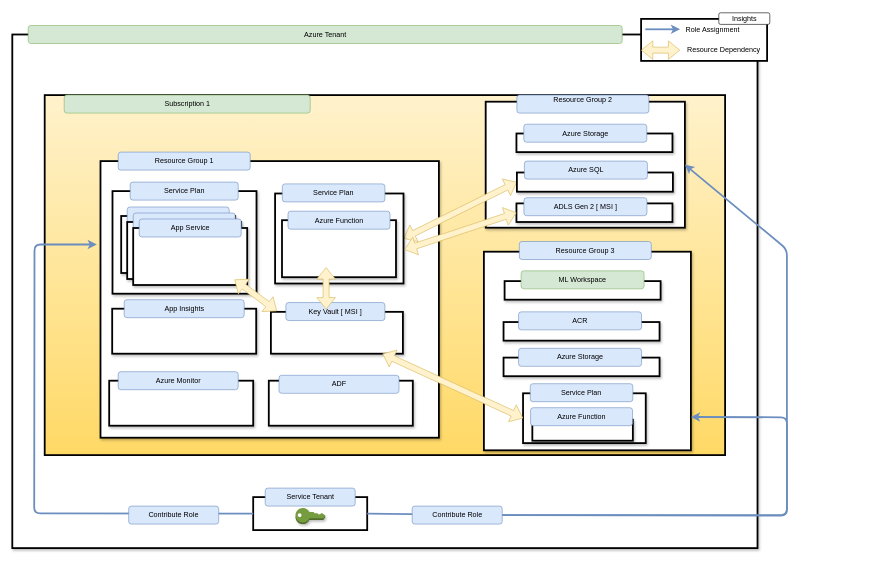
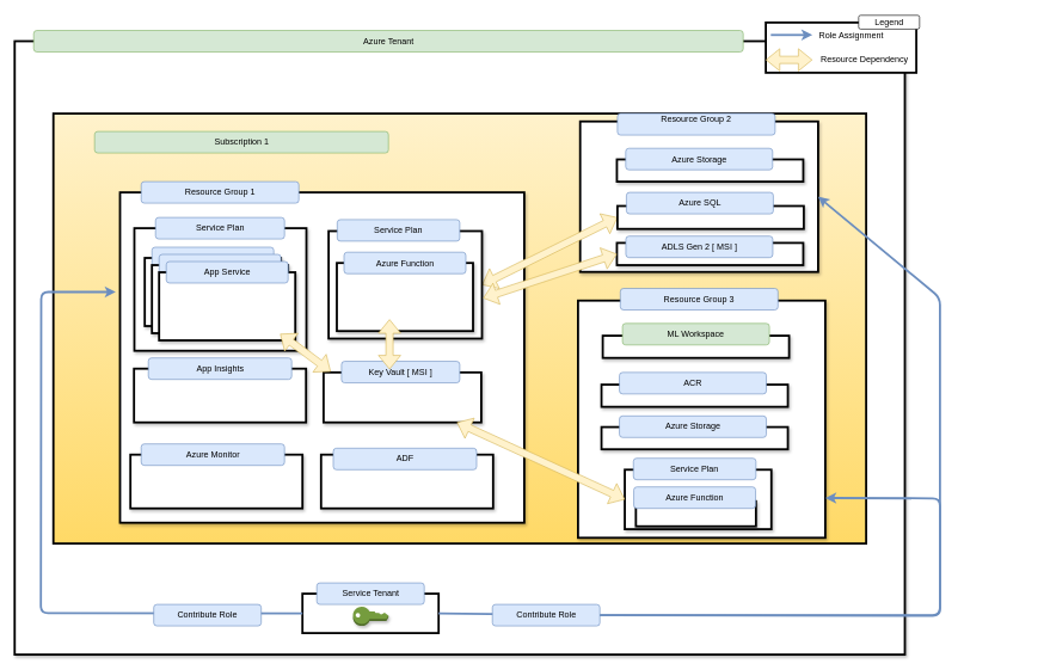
  <mxCell id="0" />
  <mxCell id="1" parent="0" />
  <mxCell id="2" value="" style="rounded=0;whiteSpace=wrap;html=1;shadow=1;comic=0;strokeColor=#000000;strokeWidth=3;" parent="1" vertex="1"><mxGeometry x="20" y="57" width="1242" height="856" as="geometry" /></mxCell>
  <mxCell id="3" value="z" style="rounded=0;whiteSpace=wrap;html=1;fillColor=#fff2cc;strokeColor=#000000;gradientColor=#ffd966;strokeWidth=3;" parent="1" vertex="1"><mxGeometry x="74" y="158" width="1134" height="600" as="geometry" /></mxCell>
  <mxCell id="4" value="" style="rounded=0;whiteSpace=wrap;html=1;shadow=1;strokeWidth=3;" parent="1" vertex="1"><mxGeometry x="167" y="268" width="564" height="461" as="geometry" /></mxCell>
  <mxCell id="5" value="Resource Group 1" style="rounded=1;whiteSpace=wrap;html=1;fillColor=#dae8fc;strokeColor=#6c8ebf;" parent="1" vertex="1"><mxGeometry x="196.5" y="253" width="220" height="30" as="geometry" /></mxCell>
  <mxCell id="6" value="" style="rounded=0;whiteSpace=wrap;html=1;shadow=1;strokeWidth=3;" parent="1" vertex="1"><mxGeometry x="187" y="318" width="240" height="171" as="geometry" /></mxCell>
  <mxCell id="7" value="Service Plan&lt;br&gt;" style="rounded=1;whiteSpace=wrap;html=1;fillColor=#dae8fc;strokeColor=#6c8ebf;" parent="1" vertex="1"><mxGeometry x="216.5" y="303" width="180" height="30" as="geometry" /></mxCell>
  <mxCell id="8" value="" style="rounded=0;whiteSpace=wrap;html=1;shadow=1;strokeWidth=3;" parent="1" vertex="1"><mxGeometry x="201.5" y="359.5" width="190" height="95" as="geometry" /></mxCell>
  <mxCell id="9" value="" style="rounded=1;whiteSpace=wrap;html=1;fillColor=#dae8fc;strokeColor=#6c8ebf;" parent="1" vertex="1"><mxGeometry x="211.5" y="344.5" width="170" height="30" as="geometry" /></mxCell>
  <mxCell id="10" value="" style="rounded=0;whiteSpace=wrap;html=1;shadow=1;strokeWidth=3;" parent="1" vertex="1"><mxGeometry x="186.5" y="514" width="240" height="75" as="geometry" /></mxCell>
  <mxCell id="11" value="App Insights" style="rounded=1;whiteSpace=wrap;html=1;fillColor=#dae8fc;strokeColor=#6c8ebf;" parent="1" vertex="1"><mxGeometry x="206.5" y="499" width="200" height="30" as="geometry" /></mxCell>
  <mxCell id="12" value="" style="rounded=0;whiteSpace=wrap;html=1;shadow=1;strokeWidth=3;" parent="1" vertex="1"><mxGeometry x="211.5" y="369.5" width="190" height="95" as="geometry" /></mxCell>
  <mxCell id="13" value="" style="rounded=1;whiteSpace=wrap;html=1;fillColor=#dae8fc;strokeColor=#6c8ebf;" parent="1" vertex="1"><mxGeometry x="221.5" y="354.5" width="170" height="30" as="geometry" /></mxCell>
  <mxCell id="14" value="" style="rounded=0;whiteSpace=wrap;html=1;shadow=1;strokeWidth=3;" parent="1" vertex="1"><mxGeometry x="221.5" y="379.5" width="190" height="95" as="geometry" /></mxCell>
  <mxCell id="15" value="App Service" style="rounded=1;whiteSpace=wrap;html=1;fillColor=#dae8fc;strokeColor=#6c8ebf;" parent="1" vertex="1"><mxGeometry x="231.5" y="364.5" width="170" height="30" as="geometry" /></mxCell>
- <mxCell id="16" value="Subscription 1" style="rounded=1;whiteSpace=wrap;html=1;fillColor=#d5e8d4;strokeColor=#82b366;" parent="1" vertex="1"><mxGeometry x="106.5" y="158" width="410" height="30" as="geometry" /></mxCell>
+ <mxCell id="16" value="Subscription 1" style="rounded=1;whiteSpace=wrap;html=1;fillColor=#d5e8d4;strokeColor=#82b366;" parent="1" vertex="1"><mxGeometry x="131.5" y="183" width="410" height="30" as="geometry" /></mxCell>
  <mxCell id="17" value="Azure Tenant" style="rounded=1;whiteSpace=wrap;html=1;fillColor=#d5e8d4;strokeColor=#82b366;" parent="1" vertex="1"><mxGeometry x="46.5" y="42" width="990" height="30" as="geometry" /></mxCell>
  <mxCell id="18" value="" style="rounded=0;whiteSpace=wrap;html=1;shadow=1;strokeWidth=3;" parent="1" vertex="1"><mxGeometry x="809" y="169" width="332" height="210" as="geometry" /></mxCell>
  <mxCell id="19" value="Resource Group 2&lt;br&gt;&lt;br&gt;" style="rounded=1;whiteSpace=wrap;html=1;fillColor=#dae8fc;strokeColor=#6c8ebf;" parent="1" vertex="1"><mxGeometry x="861" y="158" width="220" height="30" as="geometry" /></mxCell>
  <mxCell id="20" value="" style="rounded=0;whiteSpace=wrap;html=1;shadow=1;strokeWidth=3;" parent="1" vertex="1"><mxGeometry x="451" y="519.25" width="220" height="69.75" as="geometry" /></mxCell>
  <mxCell id="21" value="Key Vault&amp;nbsp;[ MSI ]" style="rounded=1;whiteSpace=wrap;html=1;fillColor=#dae8fc;strokeColor=#6c8ebf;" parent="1" vertex="1"><mxGeometry x="476" y="503.75" width="165" height="30" as="geometry" /></mxCell>
  <mxCell id="22" value="" style="rounded=0;whiteSpace=wrap;html=1;shadow=1;strokeWidth=3;" parent="1" vertex="1"><mxGeometry x="860.25" y="338.5" width="260" height="31" as="geometry" /></mxCell>
  <mxCell id="23" value="ADLS Gen 2 [ MSI ]" style="rounded=1;whiteSpace=wrap;html=1;fillColor=#dae8fc;strokeColor=#6c8ebf;" parent="1" vertex="1"><mxGeometry x="872.75" y="329" width="205" height="30" as="geometry" /></mxCell>
  <mxCell id="24" value="" style="shape=flexArrow;endArrow=classic;startArrow=classic;html=1;shadow=0;exitX=1;exitY=0.5;exitDx=0;exitDy=0;fillColor=#fff2cc;strokeColor=#d6b656;entryX=0;entryY=0.5;entryDx=0;entryDy=0;" parent="1" source="41" target="45" edge="1"><mxGeometry width="50" height="50" relative="1" as="geometry"><mxPoint x="646.5" y="442" as="sourcePoint" /><mxPoint x="980.5" y="278.5" as="targetPoint" /></mxGeometry></mxCell>
  <mxCell id="25" value="" style="rounded=0;whiteSpace=wrap;html=1;strokeWidth=3;" parent="1" vertex="1"><mxGeometry x="421.5" y="828" width="190" height="55" as="geometry" /></mxCell>
  <mxCell id="26" value="Service Tenant" style="rounded=1;whiteSpace=wrap;html=1;fillColor=#dae8fc;strokeColor=#6c8ebf;" parent="1" vertex="1"><mxGeometry x="441.5" y="813" width="150" height="30" as="geometry" /></mxCell>
  <mxCell id="27" value="" style="outlineConnect=0;dashed=0;verticalLabelPosition=bottom;verticalAlign=top;align=center;html=1;shape=mxgraph.aws3.add_on;fillColor=#759C3E;gradientColor=none;rounded=0;shadow=1;comic=0;strokeColor=#000000;strokeWidth=3;" parent="1" vertex="1"><mxGeometry x="492" y="846" width="49.5" height="27" as="geometry" /></mxCell>
  <mxCell id="28" value="" style="endArrow=classic;html=1;shadow=0;exitX=1;exitY=0.5;exitDx=0;exitDy=0;entryX=1;entryY=0.5;entryDx=0;entryDy=0;strokeWidth=3;fillColor=#dae8fc;strokeColor=#6c8ebf;" parent="1" source="30" target="18" edge="1"><mxGeometry width="50" height="50" relative="1" as="geometry"><mxPoint x="611.5" y="854.5" as="sourcePoint" /><mxPoint x="976.5" y="281.5" as="targetPoint" /><Array as="points"><mxPoint x="1311" y="858" /><mxPoint x="1311" y="415" /></Array></mxGeometry></mxCell>
  <mxCell id="29" value="" style="endArrow=classic;html=1;shadow=0;exitX=1;exitY=0.5;exitDx=0;exitDy=0;entryX=1;entryY=0.5;entryDx=0;entryDy=0;strokeWidth=3;fillColor=#dae8fc;strokeColor=#6c8ebf;" parent="1" source="25" target="30" edge="1"><mxGeometry width="50" height="50" relative="1" as="geometry"><mxPoint x="611.5" y="855.167" as="sourcePoint" /><mxPoint x="1240.667" y="498.5" as="targetPoint" /><Array as="points" /></mxGeometry></mxCell>
  <mxCell id="30" value="Contribute Role" style="rounded=1;whiteSpace=wrap;html=1;fillColor=#dae8fc;strokeColor=#6c8ebf;" parent="1" vertex="1"><mxGeometry x="686.5" y="843" width="150" height="30" as="geometry" /></mxCell>
  <mxCell id="31" value="" style="endArrow=classic;html=1;shadow=0;exitX=0;exitY=0.5;exitDx=0;exitDy=0;strokeWidth=3;fillColor=#dae8fc;strokeColor=#6c8ebf;" parent="1" source="25" edge="1"><mxGeometry width="50" height="50" relative="1" as="geometry"><mxPoint x="431.5" y="865.167" as="sourcePoint" /><mxPoint x="161" y="407" as="targetPoint" /><Array as="points"><mxPoint x="56.5" y="855" /><mxPoint x="57" y="407" /></Array></mxGeometry></mxCell>
  <mxCell id="32" value="Contribute Role" style="rounded=1;whiteSpace=wrap;html=1;fillColor=#dae8fc;strokeColor=#6c8ebf;" parent="1" vertex="1"><mxGeometry x="214" y="843" width="150" height="30" as="geometry" /></mxCell>
  <mxCell id="33" value="" style="group" parent="1" vertex="1" connectable="0"><mxGeometry x="1068" y="21" width="375" height="128" as="geometry" /></mxCell>
  <mxCell id="34" value="" style="group;strokeWidth=3;" parent="33" vertex="1" connectable="0"><mxGeometry width="375" height="128" as="geometry" /></mxCell>
  <mxCell id="35" value="" style="rounded=0;whiteSpace=wrap;html=1;shadow=0;strokeWidth=3;" parent="34" vertex="1"><mxGeometry y="10" width="210" height="70" as="geometry" /></mxCell>
- <mxCell id="36" value="Insights" style="rounded=1;whiteSpace=wrap;html=1;shadow=0;comic=0;strokeWidth=1;" parent="34" vertex="1"><mxGeometry x="129.5" y="-0.161" width="85" height="19.334" as="geometry" /></mxCell>
+ <mxCell id="36" value="Legend" style="rounded=1;whiteSpace=wrap;html=1;shadow=0;comic=0;strokeWidth=1;" parent="34" vertex="1"><mxGeometry x="129.5" y="-0.161" width="85" height="19.334" as="geometry" /></mxCell>
  <mxCell id="37" value="" style="endArrow=classic;html=1;shadow=0;strokeWidth=3;fillColor=#dae8fc;strokeColor=#6c8ebf;" parent="34" edge="1"><mxGeometry width="50" height="50" relative="1" as="geometry"><mxPoint x="7" y="27.315" as="sourcePoint" /><mxPoint x="65" y="27.315" as="targetPoint" /></mxGeometry></mxCell>
  <mxCell id="38" value="&lt;div style=&quot;text-align: left&quot;&gt;&lt;span&gt;Role Assignment&lt;/span&gt;&lt;/div&gt;" style="text;html=1;strokeColor=none;fillColor=none;align=center;verticalAlign=middle;whiteSpace=wrap;rounded=0;shadow=0;comic=0;" parent="34" vertex="1"><mxGeometry x="67" y="18.615" width="105" height="19.334" as="geometry" /></mxCell>
  <mxCell id="39" value="" style="shape=flexArrow;endArrow=classic;startArrow=classic;html=1;fillColor=#fff2cc;strokeColor=#d6b656;" parent="34" edge="1"><mxGeometry width="50" height="50" relative="1" as="geometry"><mxPoint x="65" y="62.06" as="sourcePoint" /><mxPoint y="62.06" as="targetPoint" /></mxGeometry></mxCell>
  <mxCell id="40" value="&lt;div style=&quot;text-align: left&quot;&gt;&lt;span&gt;Resource Dependency&lt;/span&gt;&lt;/div&gt;" style="text;html=1;strokeColor=none;fillColor=none;align=center;verticalAlign=middle;whiteSpace=wrap;rounded=0;shadow=0;comic=0;" parent="34" vertex="1"><mxGeometry x="67" y="52.06" width="142" height="19.33" as="geometry" /></mxCell>
  <mxCell id="41" value="" style="rounded=0;whiteSpace=wrap;html=1;shadow=1;strokeWidth=3;" parent="1" vertex="1"><mxGeometry x="458" y="322" width="214" height="150" as="geometry" /></mxCell>
  <mxCell id="42" value="Service Plan&lt;br&gt;" style="rounded=1;whiteSpace=wrap;html=1;fillColor=#dae8fc;strokeColor=#6c8ebf;" parent="1" vertex="1"><mxGeometry x="470" y="306" width="171" height="30" as="geometry" /></mxCell>
  <mxCell id="43" value="" style="rounded=0;whiteSpace=wrap;html=1;shadow=1;strokeWidth=3;" parent="1" vertex="1"><mxGeometry x="469.5" y="366.5" width="190" height="95" as="geometry" /></mxCell>
  <mxCell id="44" value="Azure Function" style="rounded=1;whiteSpace=wrap;html=1;fillColor=#dae8fc;strokeColor=#6c8ebf;" parent="1" vertex="1"><mxGeometry x="479.5" y="351.5" width="170" height="30" as="geometry" /></mxCell>
  <mxCell id="45" value="" style="rounded=0;whiteSpace=wrap;html=1;shadow=1;strokeWidth=3;" parent="1" vertex="1"><mxGeometry x="861" y="287" width="260" height="32" as="geometry" /></mxCell>
  <mxCell id="46" value="Azure SQL" style="rounded=1;whiteSpace=wrap;html=1;fillColor=#dae8fc;strokeColor=#6c8ebf;" parent="1" vertex="1"><mxGeometry x="873.5" y="268" width="205" height="30" as="geometry" /></mxCell>
  <mxCell id="47" value="" style="shape=flexArrow;endArrow=classic;startArrow=classic;html=1;shadow=0;exitX=0;exitY=0.25;exitDx=0;exitDy=0;fillColor=#fff2cc;strokeColor=#d6b656;" parent="1" edge="1"><mxGeometry width="50" height="50" relative="1" as="geometry"><mxPoint x="461" y="518" as="sourcePoint" /><mxPoint x="390.388" y="465.5" as="targetPoint" /></mxGeometry></mxCell>
  <mxCell id="48" value="" style="shape=flexArrow;endArrow=classic;startArrow=classic;html=1;shadow=0;exitX=1.008;exitY=0.624;exitDx=0;exitDy=0;fillColor=#fff2cc;strokeColor=#d6b656;entryX=0;entryY=0.5;entryDx=0;entryDy=0;exitPerimeter=0;" parent="1" source="41" target="22" edge="1"><mxGeometry width="50" height="50" relative="1" as="geometry"><mxPoint x="682.642" y="418.7" as="sourcePoint" /><mxPoint x="858.5" y="408.25" as="targetPoint" /></mxGeometry></mxCell>
  <mxCell id="49" value="" style="rounded=0;whiteSpace=wrap;html=1;shadow=1;strokeWidth=3;" parent="1" vertex="1"><mxGeometry x="806" y="419" width="345" height="331" as="geometry" /></mxCell>
  <mxCell id="50" value="Resource Group 3" style="rounded=1;whiteSpace=wrap;html=1;fillColor=#dae8fc;strokeColor=#6c8ebf;" parent="1" vertex="1"><mxGeometry x="865" y="402" width="220" height="30" as="geometry" /></mxCell>
  <mxCell id="51" value="" style="rounded=0;whiteSpace=wrap;html=1;shadow=1;strokeWidth=3;" parent="1" vertex="1"><mxGeometry x="840.5" y="468" width="260" height="31" as="geometry" /></mxCell>
  <mxCell id="52" value="ML Workspace" style="rounded=1;whiteSpace=wrap;html=1;fillColor=#d5e8d4;strokeColor=#82b366;" parent="1" vertex="1"><mxGeometry x="868" y="450.87" width="205" height="30" as="geometry" /></mxCell>
  <mxCell id="53" value="" style="endArrow=classic;html=1;shadow=0;exitX=1;exitY=0.5;exitDx=0;exitDy=0;entryX=1;entryY=0.5;entryDx=0;entryDy=0;strokeWidth=3;fillColor=#dae8fc;strokeColor=#6c8ebf;" parent="1" source="30" edge="1"><mxGeometry width="50" height="50" relative="1" as="geometry"><mxPoint x="851.5" y="868" as="sourcePoint" /><mxPoint x="1151" y="694.5" as="targetPoint" /><Array as="points"><mxPoint x="1311" y="859" /><mxPoint x="1311" y="695" /></Array></mxGeometry></mxCell>
  <mxCell id="54" value="" style="shape=flexArrow;endArrow=classic;startArrow=classic;html=1;shadow=0;exitX=0;exitY=0.25;exitDx=0;exitDy=0;fillColor=#fff2cc;strokeColor=#d6b656;" parent="1" edge="1"><mxGeometry width="50" height="50" relative="1" as="geometry"><mxPoint x="543" y="515" as="sourcePoint" /><mxPoint x="543" y="445" as="targetPoint" /></mxGeometry></mxCell>
  <mxCell id="55" value="" style="rounded=0;whiteSpace=wrap;html=1;shadow=1;strokeWidth=3;" parent="1" vertex="1"><mxGeometry x="871.25" y="655" width="204.5" height="83" as="geometry" /></mxCell>
  <mxCell id="56" value="Service Plan&lt;br&gt;" style="rounded=1;whiteSpace=wrap;html=1;fillColor=#dae8fc;strokeColor=#6c8ebf;" parent="1" vertex="1"><mxGeometry x="883.25" y="639" width="171" height="30" as="geometry" /></mxCell>
  <mxCell id="57" value="" style="rounded=0;whiteSpace=wrap;html=1;shadow=1;strokeWidth=3;" parent="1" vertex="1"><mxGeometry x="886.75" y="699" width="167.5" height="35" as="geometry" /></mxCell>
  <mxCell id="58" value="Azure Function" style="rounded=1;whiteSpace=wrap;html=1;fillColor=#dae8fc;strokeColor=#6c8ebf;" parent="1" vertex="1"><mxGeometry x="883.75" y="679" width="170" height="30" as="geometry" /></mxCell>
  <mxCell id="59" value="" style="rounded=0;whiteSpace=wrap;html=1;shadow=1;strokeWidth=3;" parent="1" vertex="1"><mxGeometry x="447.5" y="634" width="240" height="75" as="geometry" /></mxCell>
  <mxCell id="60" value="ADF" style="rounded=1;whiteSpace=wrap;html=1;fillColor=#dae8fc;strokeColor=#6c8ebf;" parent="1" vertex="1"><mxGeometry x="464.5" y="625" width="200" height="30" as="geometry" /></mxCell>
  <mxCell id="61" value="" style="shape=flexArrow;endArrow=classic;startArrow=classic;html=1;shadow=0;exitX=0;exitY=0.5;exitDx=0;exitDy=0;fillColor=#fff2cc;strokeColor=#d6b656;" parent="1" source="55" target="20" edge="1"><mxGeometry width="50" height="50" relative="1" as="geometry"><mxPoint x="676.31" y="689" as="sourcePoint" /><mxPoint x="605.697" y="636.5" as="targetPoint" /></mxGeometry></mxCell>
  <mxCell id="62" value="" style="rounded=0;whiteSpace=wrap;html=1;shadow=1;strokeWidth=3;" parent="1" vertex="1"><mxGeometry x="838.75" y="595.5" width="260" height="31" as="geometry" /></mxCell>
  <mxCell id="63" value="Azure Storage" style="rounded=1;whiteSpace=wrap;html=1;fillColor=#dae8fc;strokeColor=#6c8ebf;" parent="1" vertex="1"><mxGeometry x="863.75" y="580" width="205" height="30" as="geometry" /></mxCell>
  <mxCell id="64" value="" style="rounded=0;whiteSpace=wrap;html=1;shadow=1;strokeWidth=3;" parent="1" vertex="1"><mxGeometry x="838.75" y="536.25" width="260" height="31" as="geometry" /></mxCell>
  <mxCell id="65" value="ACR" style="rounded=1;whiteSpace=wrap;html=1;fillColor=#dae8fc;strokeColor=#6c8ebf;" parent="1" vertex="1"><mxGeometry x="863.75" y="519.25" width="205" height="30" as="geometry" /></mxCell>
  <mxCell id="66" value="" style="rounded=0;whiteSpace=wrap;html=1;shadow=1;strokeWidth=3;" parent="1" vertex="1"><mxGeometry x="860.25" y="222" width="260" height="31" as="geometry" /></mxCell>
  <mxCell id="67" value="Azure Storage" style="rounded=1;whiteSpace=wrap;html=1;fillColor=#dae8fc;strokeColor=#6c8ebf;" parent="1" vertex="1"><mxGeometry x="872.5" y="206.5" width="205" height="30" as="geometry" /></mxCell>
  <mxCell id="68" value="" style="rounded=0;whiteSpace=wrap;html=1;shadow=1;strokeWidth=3;" vertex="1" parent="1"><mxGeometry x="181.5" y="634" width="240" height="75" as="geometry" /></mxCell>
  <mxCell id="69" value="Azure Monitor" style="rounded=1;whiteSpace=wrap;html=1;fillColor=#dae8fc;strokeColor=#6c8ebf;" vertex="1" parent="1"><mxGeometry x="196.5" y="619" width="200" height="30" as="geometry" /></mxCell>
